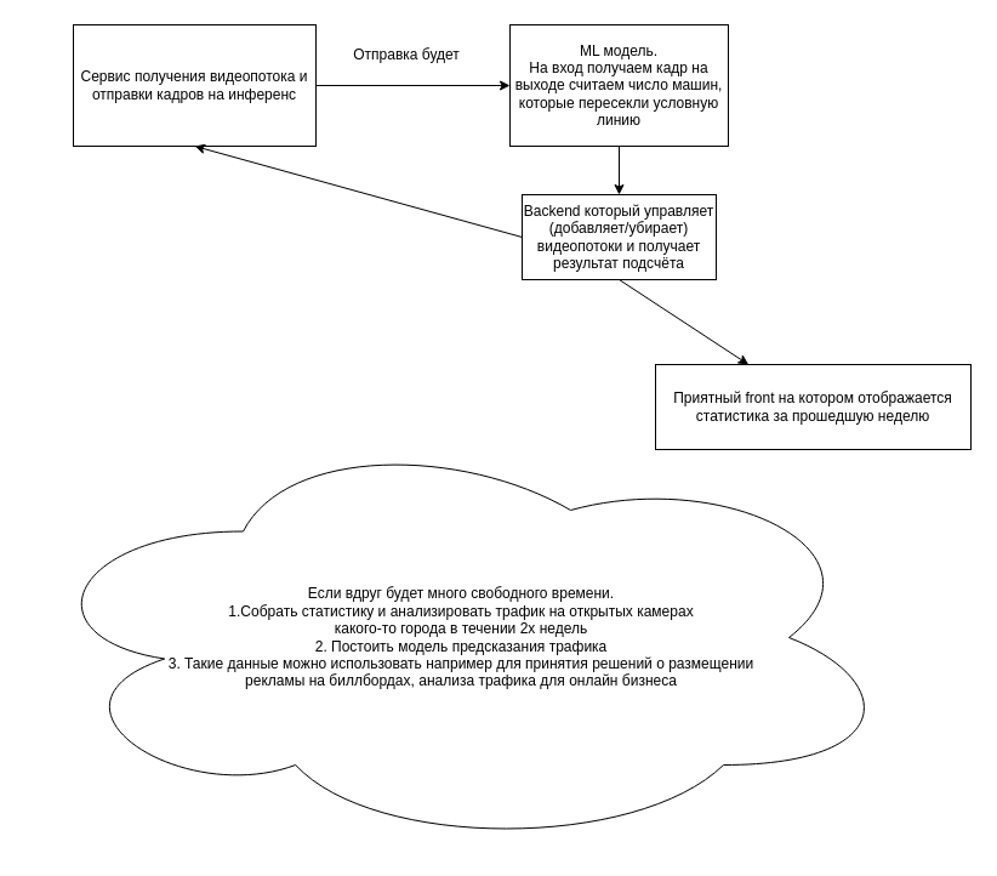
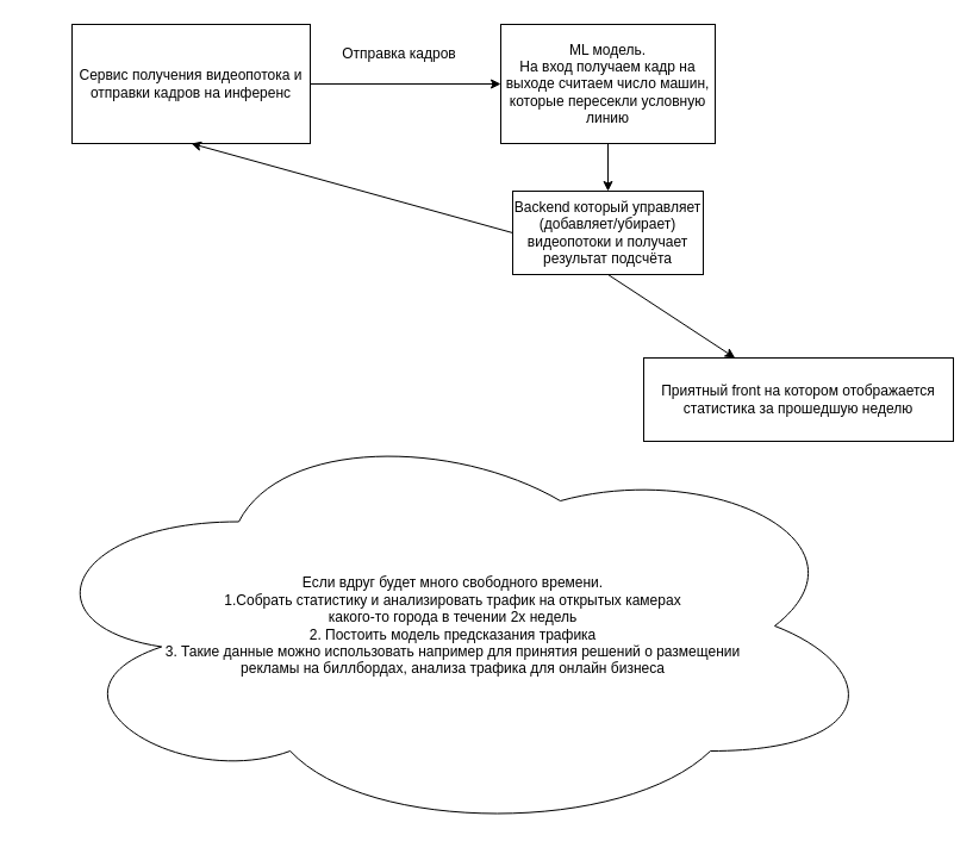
  <mxCell id="0" />
  <mxCell id="1" parent="0" />
  <mxCell id="2" value="Сервис получения видеопотока и отправки кадров на инференс" style="rounded=0;whiteSpace=wrap;html=1;" vertex="1" parent="1"><mxGeometry x="60" y="20" width="200" height="100" as="geometry" /></mxCell>
  <mxCell id="3" value="" style="endArrow=classic;html=1;rounded=0;exitX=1;exitY=0.5;exitDx=0;exitDy=0;" edge="1" parent="1" source="2"><mxGeometry width="50" height="50" relative="1" as="geometry"><mxPoint x="380" y="60" as="sourcePoint" /><mxPoint x="420" y="70" as="targetPoint" /></mxGeometry></mxCell>
- <mxCell id="4" value="Отправка будет" style="text;html=1;strokeColor=none;fillColor=none;align=center;verticalAlign=middle;whiteSpace=wrap;rounded=0;" vertex="1" parent="1"><mxGeometry x="280" y="30" width="110" height="30" as="geometry" /></mxCell>
+ <mxCell id="4" value="Отправка кадров" style="text;html=1;strokeColor=none;fillColor=none;align=center;verticalAlign=middle;whiteSpace=wrap;rounded=0;" vertex="1" parent="1"><mxGeometry x="280" y="30" width="110" height="30" as="geometry" /></mxCell>
  <mxCell id="5" value="ML модель.&lt;br&gt;На вход получаем кадр на выходе считаем число машин, которые пересекли условную линию" style="rounded=0;whiteSpace=wrap;html=1;" vertex="1" parent="1"><mxGeometry x="420" y="20" width="180" height="100" as="geometry" /></mxCell>
  <mxCell id="6" value="Если вдруг будет много свободного времени.&lt;br&gt;1.Собрать статистику и анализировать трафик на открытых камерах&lt;br&gt;какого-то города в течении 2х недель&lt;br&gt;2. Постоить модель предсказания трафика&lt;br&gt;3. Такие данные можно использовать например для принятия решений о размещении &lt;br&gt;рекламы на биллбордах, анализа трафика для онлайн бизнеса" style="ellipse;shape=cloud;whiteSpace=wrap;html=1;" vertex="1" parent="1"><mxGeometry x="20" y="350" width="720" height="350" as="geometry" /></mxCell>
  <mxCell id="7" value="" style="endArrow=classic;html=1;rounded=0;exitX=0.5;exitY=1;exitDx=0;exitDy=0;" edge="1" parent="1" source="5" target="8"><mxGeometry width="50" height="50" relative="1" as="geometry"><mxPoint x="380" y="230" as="sourcePoint" /><mxPoint x="510" y="190" as="targetPoint" /></mxGeometry></mxCell>
  <mxCell id="8" value="Backend который управляет (добавляет/убирает) видеопотоки и получает результат подсчёта" style="rounded=0;whiteSpace=wrap;html=1;" vertex="1" parent="1"><mxGeometry x="430" y="160" width="160" height="70" as="geometry" /></mxCell>
  <mxCell id="9" value="" style="endArrow=classic;html=1;rounded=0;entryX=0.5;entryY=1;entryDx=0;entryDy=0;exitX=0;exitY=0.5;exitDx=0;exitDy=0;" edge="1" parent="1" source="8" target="2"><mxGeometry width="50" height="50" relative="1" as="geometry"><mxPoint x="380" y="220" as="sourcePoint" /><mxPoint x="430" y="170" as="targetPoint" /></mxGeometry></mxCell>
  <mxCell id="10" value="" style="endArrow=classic;html=1;rounded=0;exitX=0.5;exitY=1;exitDx=0;exitDy=0;" edge="1" parent="1" source="8" target="11"><mxGeometry width="50" height="50" relative="1" as="geometry"><mxPoint x="380" y="420" as="sourcePoint" /><mxPoint x="560" y="300" as="targetPoint" /></mxGeometry></mxCell>
  <mxCell id="11" value="Приятный front на котором отображается статистика за прошедшую неделю" style="rounded=0;whiteSpace=wrap;html=1;" vertex="1" parent="1"><mxGeometry x="540" y="300" width="260" height="70" as="geometry" /></mxCell>
